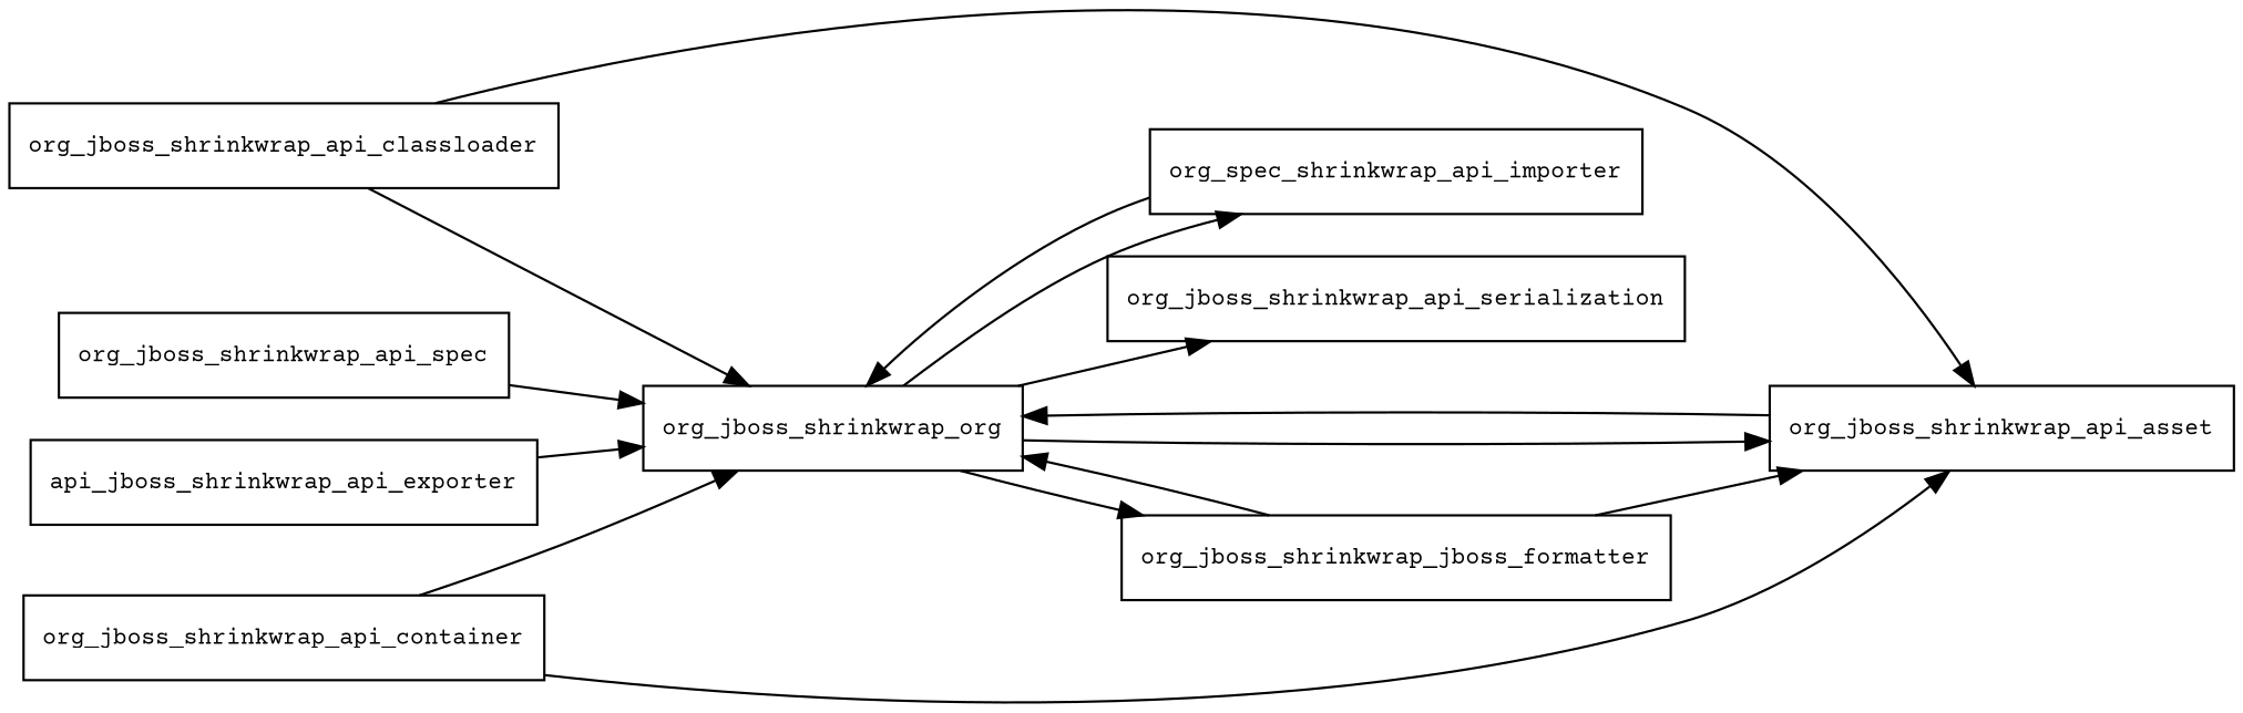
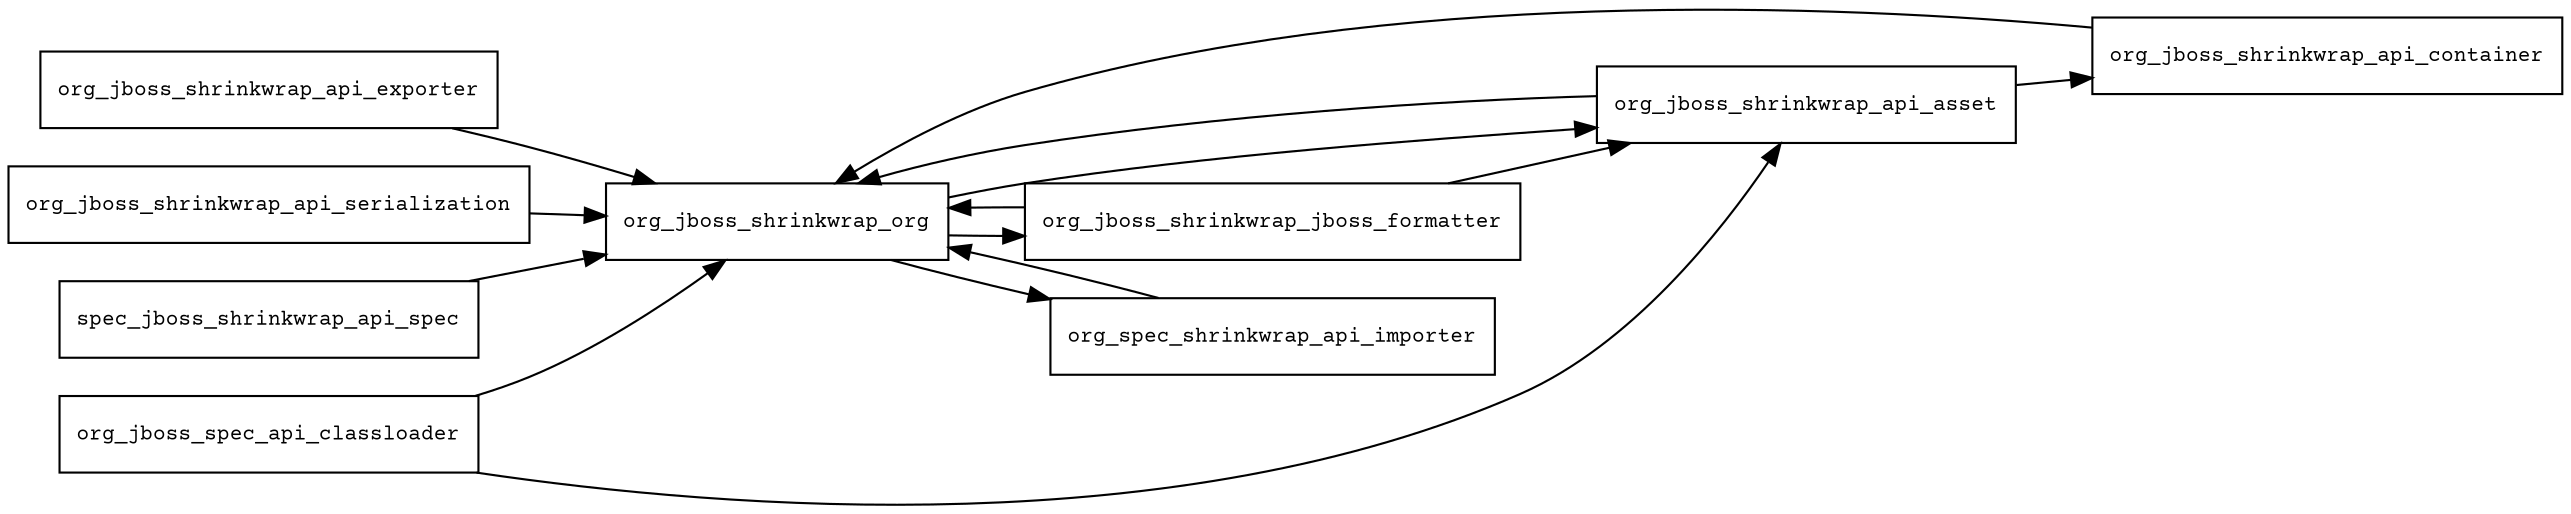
  digraph {
    fontname="Courier Prime"
    rankdir=LR
    node [fontname="Courier Prime" fontsize=10.0 shape=box]
    edge [fontname="Courier Prime"]
    n1 [label=org_jboss_shrinkwrap_org]
    org_jboss_shrinkwrap_api_asset
    n3 [label=org_jboss_shrinkwrap_jboss_formatter]
    n4 [label=org_spec_shrinkwrap_api_importer]
-   org_jboss_shrinkwrap_api_exporter [label=api_jboss_shrinkwrap_api_exporter]
-   org_jboss_shrinkwrap_api_classloader
+   org_jboss_shrinkwrap_api_exporter
+   org_jboss_shrinkwrap_api_classloader [label=org_jboss_spec_api_classloader]
    org_jboss_shrinkwrap_api_container
    org_jboss_shrinkwrap_api_serialization
-   org_jboss_shrinkwrap_api_spec
+   org_jboss_shrinkwrap_api_spec [label=spec_jboss_shrinkwrap_api_spec]
    n1 -> org_jboss_shrinkwrap_api_asset
    n1 -> n3
    n1 -> n4
    org_jboss_shrinkwrap_api_asset -> n1
    n3 -> n1
    n3 -> org_jboss_shrinkwrap_api_asset
    n4 -> n1
    org_jboss_shrinkwrap_api_exporter -> n1
    org_jboss_shrinkwrap_api_classloader -> n1
    org_jboss_shrinkwrap_api_classloader -> org_jboss_shrinkwrap_api_asset
    org_jboss_shrinkwrap_api_container -> n1
-   org_jboss_shrinkwrap_api_container -> org_jboss_shrinkwrap_api_asset
-   n1 -> org_jboss_shrinkwrap_api_serialization
+   org_jboss_shrinkwrap_api_asset -> org_jboss_shrinkwrap_api_container
+   org_jboss_shrinkwrap_api_serialization -> n1
    org_jboss_shrinkwrap_api_spec -> n1
  }
